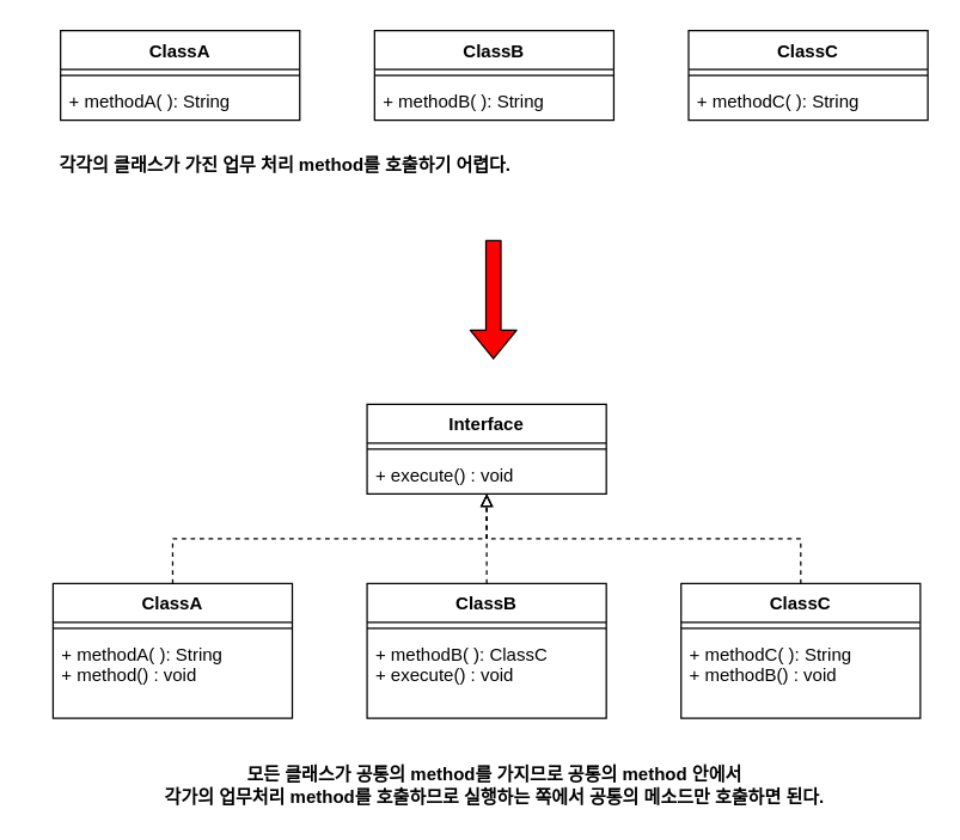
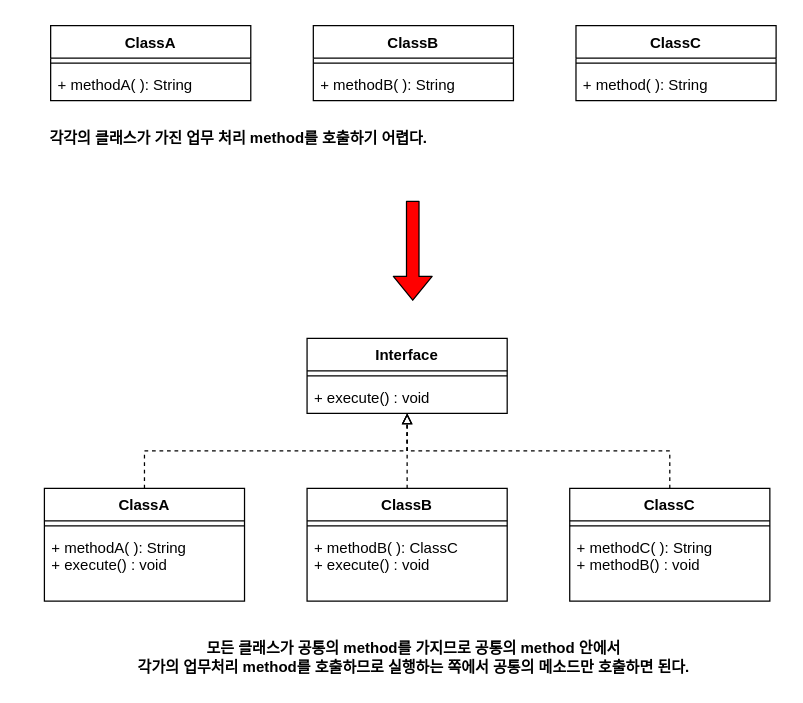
  <mxCell id="0" />
  <mxCell id="1" parent="0" />
  <mxCell id="2" value="ClassA" style="swimlane;fontStyle=1;align=center;verticalAlign=top;childLayout=stackLayout;horizontal=1;startSize=26;horizontalStack=0;resizeParent=1;resizeParentMax=0;resizeLast=0;collapsible=1;marginBottom=0;" vertex="1" parent="1"><mxGeometry x="40" y="20" width="160" height="60" as="geometry" /></mxCell>
  <mxCell id="3" value="" style="line;strokeWidth=1;fillColor=none;align=left;verticalAlign=middle;spacingTop=-1;spacingLeft=3;spacingRight=3;rotatable=0;labelPosition=right;points=[];portConstraint=eastwest;" vertex="1" parent="2"><mxGeometry y="26" width="160" height="8" as="geometry" /></mxCell>
  <mxCell id="4" value="+ methodA( ): String" style="text;strokeColor=none;fillColor=none;align=left;verticalAlign=top;spacingLeft=4;spacingRight=4;overflow=hidden;rotatable=0;points=[[0,0.5],[1,0.5]];portConstraint=eastwest;" vertex="1" parent="2"><mxGeometry y="34" width="160" height="26" as="geometry" /></mxCell>
  <mxCell id="5" value="ClassB" style="swimlane;fontStyle=1;align=center;verticalAlign=top;childLayout=stackLayout;horizontal=1;startSize=26;horizontalStack=0;resizeParent=1;resizeParentMax=0;resizeLast=0;collapsible=1;marginBottom=0;" vertex="1" parent="1"><mxGeometry x="250" y="20" width="160" height="60" as="geometry" /></mxCell>
  <mxCell id="6" value="" style="line;strokeWidth=1;fillColor=none;align=left;verticalAlign=middle;spacingTop=-1;spacingLeft=3;spacingRight=3;rotatable=0;labelPosition=right;points=[];portConstraint=eastwest;" vertex="1" parent="5"><mxGeometry y="26" width="160" height="8" as="geometry" /></mxCell>
  <mxCell id="7" value="+ methodB( ): String" style="text;strokeColor=none;fillColor=none;align=left;verticalAlign=top;spacingLeft=4;spacingRight=4;overflow=hidden;rotatable=0;points=[[0,0.5],[1,0.5]];portConstraint=eastwest;" vertex="1" parent="5"><mxGeometry y="34" width="160" height="26" as="geometry" /></mxCell>
  <mxCell id="8" value="ClassC" style="swimlane;fontStyle=1;align=center;verticalAlign=top;childLayout=stackLayout;horizontal=1;startSize=26;horizontalStack=0;resizeParent=1;resizeParentMax=0;resizeLast=0;collapsible=1;marginBottom=0;" vertex="1" parent="1"><mxGeometry x="460" y="20" width="160" height="60" as="geometry" /></mxCell>
  <mxCell id="9" value="" style="line;strokeWidth=1;fillColor=none;align=left;verticalAlign=middle;spacingTop=-1;spacingLeft=3;spacingRight=3;rotatable=0;labelPosition=right;points=[];portConstraint=eastwest;" vertex="1" parent="8"><mxGeometry y="26" width="160" height="8" as="geometry" /></mxCell>
- <mxCell id="10" value="+ methodC( ): String" style="text;strokeColor=none;fillColor=none;align=left;verticalAlign=top;spacingLeft=4;spacingRight=4;overflow=hidden;rotatable=0;points=[[0,0.5],[1,0.5]];portConstraint=eastwest;" vertex="1" parent="8"><mxGeometry y="34" width="160" height="26" as="geometry" /></mxCell>
+ <mxCell id="10" value="+ method( ): String" style="text;strokeColor=none;fillColor=none;align=left;verticalAlign=top;spacingLeft=4;spacingRight=4;overflow=hidden;rotatable=0;points=[[0,0.5],[1,0.5]];portConstraint=eastwest;" vertex="1" parent="8"><mxGeometry y="34" width="160" height="26" as="geometry" /></mxCell>
  <mxCell id="11" value="각각의 클래스가 가진 업무 처리 method를 호출하기 어렵다." style="text;html=1;align=center;verticalAlign=middle;resizable=0;points=[];autosize=1;strokeColor=none;fontStyle=1" vertex="1" parent="1"><mxGeometry x="20" y="100" width="340" height="20" as="geometry" /></mxCell>
  <mxCell id="12" style="edgeStyle=orthogonalEdgeStyle;rounded=0;orthogonalLoop=1;jettySize=auto;html=1;exitX=0.5;exitY=0;exitDx=0;exitDy=0;dashed=1;endFill=0;endArrow=block;" edge="1" parent="1" source="13" target="24"><mxGeometry relative="1" as="geometry" /></mxCell>
  <mxCell id="13" value="ClassA" style="swimlane;fontStyle=1;align=center;verticalAlign=top;childLayout=stackLayout;horizontal=1;startSize=26;horizontalStack=0;resizeParent=1;resizeParentMax=0;resizeLast=0;collapsible=1;marginBottom=0;" vertex="1" parent="1"><mxGeometry x="35" y="390" width="160" height="90" as="geometry" /></mxCell>
  <mxCell id="14" value="" style="line;strokeWidth=1;fillColor=none;align=left;verticalAlign=middle;spacingTop=-1;spacingLeft=3;spacingRight=3;rotatable=0;labelPosition=right;points=[];portConstraint=eastwest;" vertex="1" parent="13"><mxGeometry y="26" width="160" height="8" as="geometry" /></mxCell>
- <mxCell id="15" value="+ methodA( ): String&#10;+ method() : void&#10;" style="text;strokeColor=none;fillColor=none;align=left;verticalAlign=top;spacingLeft=4;spacingRight=4;overflow=hidden;rotatable=0;points=[[0,0.5],[1,0.5]];portConstraint=eastwest;" vertex="1" parent="13"><mxGeometry y="34" width="160" height="56" as="geometry" /></mxCell>
+ <mxCell id="15" value="+ methodA( ): String&#10;+ execute() : void&#10;" style="text;strokeColor=none;fillColor=none;align=left;verticalAlign=top;spacingLeft=4;spacingRight=4;overflow=hidden;rotatable=0;points=[[0,0.5],[1,0.5]];portConstraint=eastwest;" vertex="1" parent="13"><mxGeometry y="34" width="160" height="56" as="geometry" /></mxCell>
  <mxCell id="16" style="edgeStyle=orthogonalEdgeStyle;rounded=0;orthogonalLoop=1;jettySize=auto;html=1;exitX=0.5;exitY=0;exitDx=0;exitDy=0;dashed=1;endFill=0;endArrow=block;" edge="1" parent="1" source="17" target="24"><mxGeometry relative="1" as="geometry" /></mxCell>
  <mxCell id="17" value="ClassB" style="swimlane;fontStyle=1;align=center;verticalAlign=top;childLayout=stackLayout;horizontal=1;startSize=26;horizontalStack=0;resizeParent=1;resizeParentMax=0;resizeLast=0;collapsible=1;marginBottom=0;" vertex="1" parent="1"><mxGeometry x="245" y="390" width="160" height="90" as="geometry" /></mxCell>
  <mxCell id="18" value="" style="line;strokeWidth=1;fillColor=none;align=left;verticalAlign=middle;spacingTop=-1;spacingLeft=3;spacingRight=3;rotatable=0;labelPosition=right;points=[];portConstraint=eastwest;" vertex="1" parent="17"><mxGeometry y="26" width="160" height="8" as="geometry" /></mxCell>
  <mxCell id="19" value="+ methodB( ): ClassC&#10;+ execute() : void" style="text;strokeColor=none;fillColor=none;align=left;verticalAlign=top;spacingLeft=4;spacingRight=4;overflow=hidden;rotatable=0;points=[[0,0.5],[1,0.5]];portConstraint=eastwest;" vertex="1" parent="17"><mxGeometry y="34" width="160" height="56" as="geometry" /></mxCell>
  <mxCell id="20" style="edgeStyle=orthogonalEdgeStyle;rounded=0;orthogonalLoop=1;jettySize=auto;html=1;exitX=0.5;exitY=0;exitDx=0;exitDy=0;dashed=1;endArrow=block;endFill=0;" edge="1" parent="1" source="21" target="24"><mxGeometry relative="1" as="geometry" /></mxCell>
  <mxCell id="21" value="ClassC" style="swimlane;fontStyle=1;align=center;verticalAlign=top;childLayout=stackLayout;horizontal=1;startSize=26;horizontalStack=0;resizeParent=1;resizeParentMax=0;resizeLast=0;collapsible=1;marginBottom=0;" vertex="1" parent="1"><mxGeometry x="455" y="390" width="160" height="90" as="geometry" /></mxCell>
  <mxCell id="22" value="" style="line;strokeWidth=1;fillColor=none;align=left;verticalAlign=middle;spacingTop=-1;spacingLeft=3;spacingRight=3;rotatable=0;labelPosition=right;points=[];portConstraint=eastwest;" vertex="1" parent="21"><mxGeometry y="26" width="160" height="8" as="geometry" /></mxCell>
  <mxCell id="23" value="+ methodC( ): String&#10;+ methodB() : void" style="text;strokeColor=none;fillColor=none;align=left;verticalAlign=top;spacingLeft=4;spacingRight=4;overflow=hidden;rotatable=0;points=[[0,0.5],[1,0.5]];portConstraint=eastwest;" vertex="1" parent="21"><mxGeometry y="34" width="160" height="56" as="geometry" /></mxCell>
  <mxCell id="24" value="Interface" style="swimlane;fontStyle=1;align=center;verticalAlign=top;childLayout=stackLayout;horizontal=1;startSize=26;horizontalStack=0;resizeParent=1;resizeParentMax=0;resizeLast=0;collapsible=1;marginBottom=0;" vertex="1" parent="1"><mxGeometry x="245" y="270" width="160" height="60" as="geometry" /></mxCell>
  <mxCell id="25" value="" style="line;strokeWidth=1;fillColor=none;align=left;verticalAlign=middle;spacingTop=-1;spacingLeft=3;spacingRight=3;rotatable=0;labelPosition=right;points=[];portConstraint=eastwest;" vertex="1" parent="24"><mxGeometry y="26" width="160" height="8" as="geometry" /></mxCell>
  <mxCell id="26" value="+ execute() : void" style="text;strokeColor=none;fillColor=none;align=left;verticalAlign=top;spacingLeft=4;spacingRight=4;overflow=hidden;rotatable=0;points=[[0,0.5],[1,0.5]];portConstraint=eastwest;" vertex="1" parent="24"><mxGeometry y="34" width="160" height="26" as="geometry" /></mxCell>
  <mxCell id="27" value="" style="shape=flexArrow;endArrow=classic;html=1;fillColor=#FF0000;" edge="1" parent="1"><mxGeometry width="50" height="50" relative="1" as="geometry"><mxPoint x="329.5" y="160" as="sourcePoint" /><mxPoint x="329.5" y="240" as="targetPoint" /></mxGeometry></mxCell>
  <mxCell id="28" value="모든 클래스가 공통의 method를 가지므로 공통의 method 안에서&lt;br&gt;각가의 업무처리 method를 호출하므로 실행하는 쪽에서 공통의 메소드만 호출하면 된다." style="text;html=1;align=center;verticalAlign=middle;resizable=0;points=[];autosize=1;strokeColor=none;fontStyle=1" vertex="1" parent="1"><mxGeometry x="85" y="510" width="490" height="30" as="geometry" /></mxCell>
